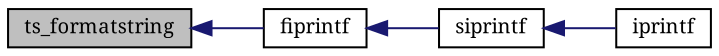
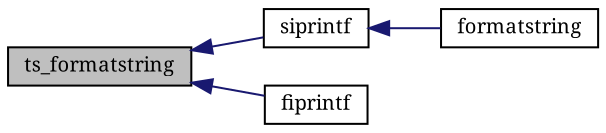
  digraph {
    fontname="Noto Serif"
    rankdir=LR
    node [color=black fillcolor=white fontname="Noto Serif" fontsize=10 shape=record style=filled]
    edge [color=midnightblue dir=back fontname="Noto Serif" fontsize=10 labelfontname=Helvetica labelfontsize=10 style=solid]
    n1 [fillcolor=grey75 fontcolor=black height=0.2 label=ts_formatstring width=0.4]
    n2 [height=0.2 label=siprintf width=0.4]
    n3 [height=0.2 label=fiprintf width=0.4]
-   n4 [height=0.2 label=iprintf width=0.4]
-   n3 -> n2
+   n4 [height=0.2 label=formatstring width=0.4]
+   n1 -> n2
    n1 -> n3
    n2 -> n4
  }
